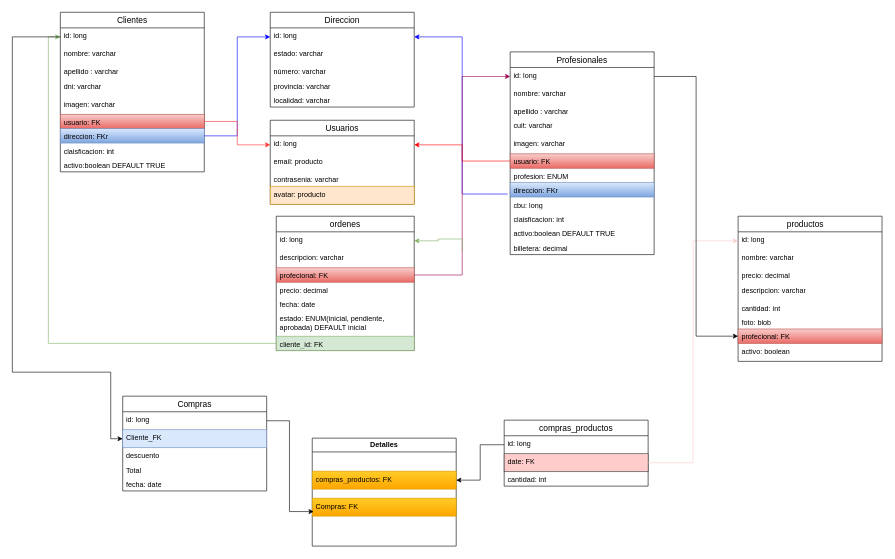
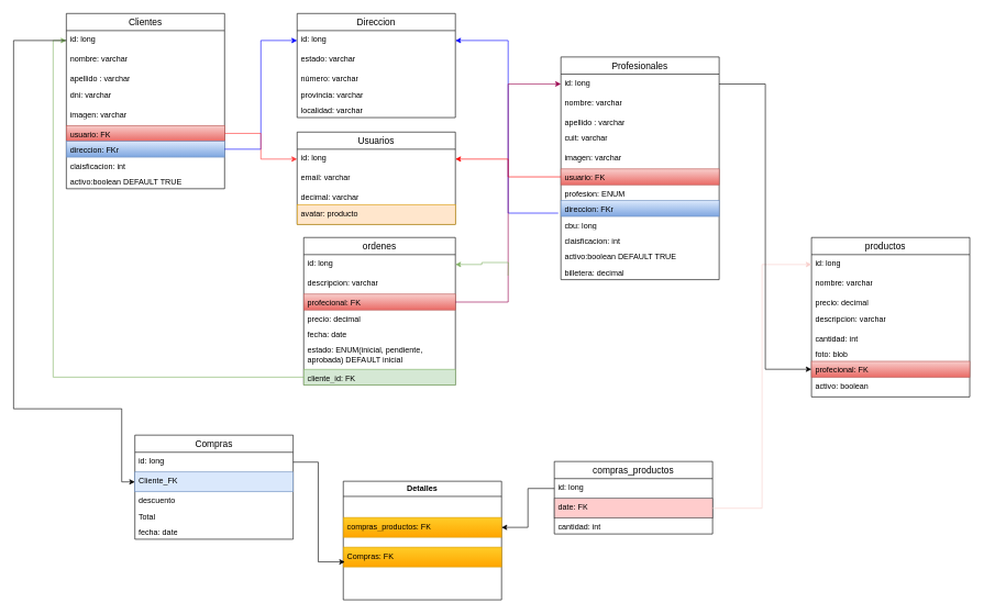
  <mxCell id="0" />
  <mxCell id="1" parent="0" />
  <mxCell id="2" value="Clientes" style="swimlane;fontStyle=0;childLayout=stackLayout;horizontal=1;startSize=26;horizontalStack=0;resizeParent=1;resizeParentMax=0;resizeLast=0;collapsible=1;marginBottom=0;align=center;fontSize=14;" parent="1" vertex="1"><mxGeometry x="100" y="20" width="240" height="266" as="geometry" /></mxCell>
  <mxCell id="3" value="id: long" style="text;strokeColor=none;fillColor=none;spacingLeft=4;spacingRight=4;overflow=hidden;rotatable=0;points=[[0,0.5],[1,0.5]];portConstraint=eastwest;fontSize=12;whiteSpace=wrap;html=1;" parent="2" vertex="1"><mxGeometry y="26" width="240" height="30" as="geometry" /></mxCell>
  <mxCell id="4" value="nombre: varchar" style="text;strokeColor=none;fillColor=none;spacingLeft=4;spacingRight=4;overflow=hidden;rotatable=0;points=[[0,0.5],[1,0.5]];portConstraint=eastwest;fontSize=12;whiteSpace=wrap;html=1;" parent="2" vertex="1"><mxGeometry y="56" width="240" height="30" as="geometry" /></mxCell>
  <mxCell id="5" value="apellido : varchar" style="text;strokeColor=none;fillColor=none;spacingLeft=4;spacingRight=4;overflow=hidden;rotatable=0;points=[[0,0.5],[1,0.5]];portConstraint=eastwest;fontSize=12;whiteSpace=wrap;html=1;" parent="2" vertex="1"><mxGeometry y="86" width="240" height="24" as="geometry" /></mxCell>
  <mxCell id="6" value="dni: varchar" style="text;strokeColor=none;fillColor=none;spacingLeft=4;spacingRight=4;overflow=hidden;rotatable=0;points=[[0,0.5],[1,0.5]];portConstraint=eastwest;fontSize=12;whiteSpace=wrap;html=1;" parent="2" vertex="1"><mxGeometry y="110" width="240" height="30" as="geometry" /></mxCell>
  <mxCell id="7" value="imagen: varchar" style="text;spacingLeft=4;spacingRight=4;overflow=hidden;rotatable=0;points=[[0,0.5],[1,0.5]];portConstraint=eastwest;fontSize=12;whiteSpace=wrap;html=1;" parent="2" vertex="1"><mxGeometry y="140" width="240" height="30" as="geometry" /></mxCell>
  <mxCell id="8" value="usuario: FK" style="text;strokeColor=#b85450;fillColor=#f8cecc;spacingLeft=4;spacingRight=4;overflow=hidden;rotatable=0;points=[[0,0.5],[1,0.5]];portConstraint=eastwest;fontSize=12;whiteSpace=wrap;html=1;gradientColor=#ea6b66;" parent="2" vertex="1"><mxGeometry y="170" width="240" height="24" as="geometry" /></mxCell>
  <mxCell id="9" value="direccion: FKr" style="text;strokeColor=#6c8ebf;fillColor=#dae8fc;spacingLeft=4;spacingRight=4;overflow=hidden;rotatable=0;points=[[0,0.5],[1,0.5]];portConstraint=eastwest;fontSize=12;whiteSpace=wrap;html=1;gradientColor=#7ea6e0;" parent="2" vertex="1"><mxGeometry y="194" width="240" height="24" as="geometry" /></mxCell>
  <mxCell id="10" value="claisficacion: int&amp;nbsp;&amp;nbsp;&amp;nbsp;&amp;nbsp;&amp;nbsp;&amp;nbsp;&amp;nbsp;&amp;nbsp;&amp;nbsp;&amp;nbsp; " style="text;strokeColor=none;fillColor=none;spacingLeft=4;spacingRight=4;overflow=hidden;rotatable=0;points=[[0,0.5],[1,0.5]];portConstraint=eastwest;fontSize=12;whiteSpace=wrap;html=1;" parent="2" vertex="1"><mxGeometry y="218" width="240" height="24" as="geometry" /></mxCell>
  <mxCell id="11" value="activo:boolean DEFAULT TRUE " style="text;spacingLeft=4;spacingRight=4;overflow=hidden;rotatable=0;points=[[0,0.5],[1,0.5]];portConstraint=eastwest;fontSize=12;whiteSpace=wrap;html=1;" parent="2" vertex="1"><mxGeometry y="242" width="240" height="24" as="geometry" /></mxCell>
  <mxCell id="12" value="Direccion" style="swimlane;fontStyle=0;childLayout=stackLayout;horizontal=1;startSize=26;horizontalStack=0;resizeParent=1;resizeParentMax=0;resizeLast=0;collapsible=1;marginBottom=0;align=center;fontSize=14;" parent="1" vertex="1"><mxGeometry x="450" y="20" width="240" height="158" as="geometry" /></mxCell>
  <mxCell id="13" value="id: long" style="text;strokeColor=none;fillColor=none;spacingLeft=4;spacingRight=4;overflow=hidden;rotatable=0;points=[[0,0.5],[1,0.5]];portConstraint=eastwest;fontSize=12;whiteSpace=wrap;html=1;" parent="12" vertex="1"><mxGeometry y="26" width="240" height="30" as="geometry" /></mxCell>
  <mxCell id="14" value="estado: varchar" style="text;strokeColor=none;fillColor=none;spacingLeft=4;spacingRight=4;overflow=hidden;rotatable=0;points=[[0,0.5],[1,0.5]];portConstraint=eastwest;fontSize=12;whiteSpace=wrap;html=1;" parent="12" vertex="1"><mxGeometry y="56" width="240" height="30" as="geometry" /></mxCell>
  <mxCell id="15" value="número: varchar" style="text;strokeColor=none;fillColor=none;spacingLeft=4;spacingRight=4;overflow=hidden;rotatable=0;points=[[0,0.5],[1,0.5]];portConstraint=eastwest;fontSize=12;whiteSpace=wrap;html=1;" parent="12" vertex="1"><mxGeometry y="86" width="240" height="24" as="geometry" /></mxCell>
  <mxCell id="16" value="provincia: varchar" style="text;strokeColor=none;fillColor=none;spacingLeft=4;spacingRight=4;overflow=hidden;rotatable=0;points=[[0,0.5],[1,0.5]];portConstraint=eastwest;fontSize=12;whiteSpace=wrap;html=1;" parent="12" vertex="1"><mxGeometry y="110" width="240" height="24" as="geometry" /></mxCell>
  <mxCell id="17" value="localidad: varchar" style="text;strokeColor=none;fillColor=none;spacingLeft=4;spacingRight=4;overflow=hidden;rotatable=0;points=[[0,0.5],[1,0.5]];portConstraint=eastwest;fontSize=12;whiteSpace=wrap;html=1;" parent="12" vertex="1"><mxGeometry y="134" width="240" height="24" as="geometry" /></mxCell>
  <mxCell id="18" style="edgeStyle=orthogonalEdgeStyle;rounded=0;orthogonalLoop=1;jettySize=auto;html=1;entryX=0;entryY=0.5;entryDx=0;entryDy=0;strokeColor=#0000FF;" parent="1" source="9" target="13" edge="1"><mxGeometry relative="1" as="geometry" /></mxCell>
  <mxCell id="19" value="Usuarios" style="swimlane;fontStyle=0;childLayout=stackLayout;horizontal=1;startSize=26;horizontalStack=0;resizeParent=1;resizeParentMax=0;resizeLast=0;collapsible=1;marginBottom=0;align=center;fontSize=14;" parent="1" vertex="1"><mxGeometry x="450" y="200" width="240" height="140" as="geometry" /></mxCell>
  <mxCell id="20" value="id: long" style="text;strokeColor=none;fillColor=none;spacingLeft=4;spacingRight=4;overflow=hidden;rotatable=0;points=[[0,0.5],[1,0.5]];portConstraint=eastwest;fontSize=12;whiteSpace=wrap;html=1;" parent="19" vertex="1"><mxGeometry y="26" width="240" height="30" as="geometry" /></mxCell>
- <mxCell id="21" value="email: producto" style="text;strokeColor=none;fillColor=none;spacingLeft=4;spacingRight=4;overflow=hidden;rotatable=0;points=[[0,0.5],[1,0.5]];portConstraint=eastwest;fontSize=12;whiteSpace=wrap;html=1;" parent="19" vertex="1"><mxGeometry y="56" width="240" height="30" as="geometry" /></mxCell>
- <mxCell id="22" value="contrasenia: varchar" style="text;strokeColor=none;fillColor=none;spacingLeft=4;spacingRight=4;overflow=hidden;rotatable=0;points=[[0,0.5],[1,0.5]];portConstraint=eastwest;fontSize=12;whiteSpace=wrap;html=1;" parent="19" vertex="1"><mxGeometry y="86" width="240" height="24" as="geometry" /></mxCell>
+ <mxCell id="21" value="email: varchar" style="text;strokeColor=none;fillColor=none;spacingLeft=4;spacingRight=4;overflow=hidden;rotatable=0;points=[[0,0.5],[1,0.5]];portConstraint=eastwest;fontSize=12;whiteSpace=wrap;html=1;" parent="19" vertex="1"><mxGeometry y="56" width="240" height="30" as="geometry" /></mxCell>
+ <mxCell id="22" value="decimal: varchar" style="text;strokeColor=none;fillColor=none;spacingLeft=4;spacingRight=4;overflow=hidden;rotatable=0;points=[[0,0.5],[1,0.5]];portConstraint=eastwest;fontSize=12;whiteSpace=wrap;html=1;" parent="19" vertex="1"><mxGeometry y="86" width="240" height="24" as="geometry" /></mxCell>
  <mxCell id="23" value="avatar: producto" style="text;strokeColor=#d79b00;fillColor=#ffe6cc;spacingLeft=4;spacingRight=4;overflow=hidden;rotatable=0;points=[[0,0.5],[1,0.5]];portConstraint=eastwest;fontSize=12;whiteSpace=wrap;html=1;" parent="19" vertex="1"><mxGeometry y="110" width="240" height="30" as="geometry" /></mxCell>
  <mxCell id="24" style="edgeStyle=orthogonalEdgeStyle;rounded=0;orthogonalLoop=1;jettySize=auto;html=1;exitX=1;exitY=0.5;exitDx=0;exitDy=0;entryX=0;entryY=0.5;entryDx=0;entryDy=0;strokeColor=#FF3333;" parent="1" source="8" target="20" edge="1"><mxGeometry relative="1" as="geometry" /></mxCell>
  <mxCell id="25" value="Profesionales" style="swimlane;fontStyle=0;childLayout=stackLayout;horizontal=1;startSize=26;horizontalStack=0;resizeParent=1;resizeParentMax=0;resizeLast=0;collapsible=1;marginBottom=0;align=center;fontSize=14;" parent="1" vertex="1"><mxGeometry x="850" y="86" width="240" height="338" as="geometry" /></mxCell>
  <mxCell id="26" value="id: long" style="text;strokeColor=none;fillColor=none;spacingLeft=4;spacingRight=4;overflow=hidden;rotatable=0;points=[[0,0.5],[1,0.5]];portConstraint=eastwest;fontSize=12;whiteSpace=wrap;html=1;" parent="25" vertex="1"><mxGeometry y="26" width="240" height="30" as="geometry" /></mxCell>
  <mxCell id="27" value="nombre: varchar" style="text;strokeColor=none;fillColor=none;spacingLeft=4;spacingRight=4;overflow=hidden;rotatable=0;points=[[0,0.5],[1,0.5]];portConstraint=eastwest;fontSize=12;whiteSpace=wrap;html=1;" parent="25" vertex="1"><mxGeometry y="56" width="240" height="30" as="geometry" /></mxCell>
  <mxCell id="28" value="apellido : varchar" style="text;strokeColor=none;fillColor=none;spacingLeft=4;spacingRight=4;overflow=hidden;rotatable=0;points=[[0,0.5],[1,0.5]];portConstraint=eastwest;fontSize=12;whiteSpace=wrap;html=1;" parent="25" vertex="1"><mxGeometry y="86" width="240" height="24" as="geometry" /></mxCell>
  <mxCell id="29" value="cuit: varchar" style="text;strokeColor=none;fillColor=none;spacingLeft=4;spacingRight=4;overflow=hidden;rotatable=0;points=[[0,0.5],[1,0.5]];portConstraint=eastwest;fontSize=12;whiteSpace=wrap;html=1;" parent="25" vertex="1"><mxGeometry y="110" width="240" height="30" as="geometry" /></mxCell>
  <mxCell id="30" value="imagen: varchar" style="text;spacingLeft=4;spacingRight=4;overflow=hidden;rotatable=0;points=[[0,0.5],[1,0.5]];portConstraint=eastwest;fontSize=12;whiteSpace=wrap;html=1;" parent="25" vertex="1"><mxGeometry y="140" width="240" height="30" as="geometry" /></mxCell>
  <mxCell id="31" value="usuario: FK" style="text;strokeColor=#b85450;fillColor=#f8cecc;spacingLeft=4;spacingRight=4;overflow=hidden;rotatable=0;points=[[0,0.5],[1,0.5]];portConstraint=eastwest;fontSize=12;whiteSpace=wrap;html=1;gradientColor=#ea6b66;" parent="25" vertex="1"><mxGeometry y="170" width="240" height="24" as="geometry" /></mxCell>
  <mxCell id="32" value="profesion: ENUM " style="text;spacingLeft=4;spacingRight=4;overflow=hidden;rotatable=0;points=[[0,0.5],[1,0.5]];portConstraint=eastwest;fontSize=12;whiteSpace=wrap;html=1;" parent="25" vertex="1"><mxGeometry y="194" width="240" height="24" as="geometry" /></mxCell>
  <mxCell id="33" value="direccion: FKr" style="text;strokeColor=#6c8ebf;fillColor=#dae8fc;spacingLeft=4;spacingRight=4;overflow=hidden;rotatable=0;points=[[0,0.5],[1,0.5]];portConstraint=eastwest;fontSize=12;whiteSpace=wrap;html=1;gradientColor=#7ea6e0;" parent="25" vertex="1"><mxGeometry y="218" width="240" height="24" as="geometry" /></mxCell>
  <mxCell id="34" value="cbu: long " style="text;strokeColor=none;fillColor=none;spacingLeft=4;spacingRight=4;overflow=hidden;rotatable=0;points=[[0,0.5],[1,0.5]];portConstraint=eastwest;fontSize=12;whiteSpace=wrap;html=1;" parent="25" vertex="1"><mxGeometry y="242" width="240" height="24" as="geometry" /></mxCell>
  <mxCell id="35" value="claisficacion: int&amp;nbsp;&amp;nbsp;&amp;nbsp;&amp;nbsp;&amp;nbsp;&amp;nbsp;&amp;nbsp;&amp;nbsp;&amp;nbsp;&amp;nbsp; " style="text;strokeColor=none;fillColor=none;spacingLeft=4;spacingRight=4;overflow=hidden;rotatable=0;points=[[0,0.5],[1,0.5]];portConstraint=eastwest;fontSize=12;whiteSpace=wrap;html=1;" parent="25" vertex="1"><mxGeometry y="266" width="240" height="24" as="geometry" /></mxCell>
  <mxCell id="36" value="activo:boolean DEFAULT TRUE " style="text;spacingLeft=4;spacingRight=4;overflow=hidden;rotatable=0;points=[[0,0.5],[1,0.5]];portConstraint=eastwest;fontSize=12;whiteSpace=wrap;html=1;" parent="25" vertex="1"><mxGeometry y="290" width="240" height="24" as="geometry" /></mxCell>
  <mxCell id="37" value="billetera: decimal" style="text;spacingLeft=4;spacingRight=4;overflow=hidden;rotatable=0;points=[[0,0.5],[1,0.5]];portConstraint=eastwest;fontSize=12;whiteSpace=wrap;html=1;" parent="25" vertex="1"><mxGeometry y="314" width="240" height="24" as="geometry" /></mxCell>
  <mxCell id="38" style="edgeStyle=orthogonalEdgeStyle;rounded=0;orthogonalLoop=1;jettySize=auto;html=1;exitX=-0.017;exitY=0.792;exitDx=0;exitDy=0;strokeColor=#0000FF;exitPerimeter=0;" parent="1" source="33" target="13" edge="1"><mxGeometry relative="1" as="geometry" /></mxCell>
  <mxCell id="39" style="edgeStyle=orthogonalEdgeStyle;rounded=0;orthogonalLoop=1;jettySize=auto;html=1;exitX=0;exitY=0.5;exitDx=0;exitDy=0;entryX=1;entryY=0.5;entryDx=0;entryDy=0;strokeColor=#FF0000;" parent="1" source="31" target="20" edge="1"><mxGeometry relative="1" as="geometry" /></mxCell>
  <mxCell id="40" value="productos     " style="swimlane;fontStyle=0;childLayout=stackLayout;horizontal=1;startSize=26;horizontalStack=0;resizeParent=1;resizeParentMax=0;resizeLast=0;collapsible=1;marginBottom=0;align=center;fontSize=14;" parent="1" vertex="1"><mxGeometry x="1230" y="360" width="240" height="242" as="geometry" /></mxCell>
  <mxCell id="41" value="id: long" style="text;strokeColor=none;fillColor=none;spacingLeft=4;spacingRight=4;overflow=hidden;rotatable=0;points=[[0,0.5],[1,0.5]];portConstraint=eastwest;fontSize=12;whiteSpace=wrap;html=1;" parent="40" vertex="1"><mxGeometry y="26" width="240" height="30" as="geometry" /></mxCell>
  <mxCell id="42" value="nombre: varchar" style="text;strokeColor=none;fillColor=none;spacingLeft=4;spacingRight=4;overflow=hidden;rotatable=0;points=[[0,0.5],[1,0.5]];portConstraint=eastwest;fontSize=12;whiteSpace=wrap;html=1;" parent="40" vertex="1"><mxGeometry y="56" width="240" height="30" as="geometry" /></mxCell>
  <mxCell id="43" value="&lt;div&gt;precio: decimal&lt;/div&gt;&lt;div&gt;&lt;br&gt; &lt;/div&gt;" style="text;spacingLeft=4;spacingRight=4;overflow=hidden;rotatable=0;points=[[0,0.5],[1,0.5]];portConstraint=eastwest;fontSize=12;whiteSpace=wrap;html=1;" parent="40" vertex="1"><mxGeometry y="86" width="240" height="24" as="geometry" /></mxCell>
  <mxCell id="44" value="descripcion: varchar" style="text;strokeColor=none;fillColor=none;spacingLeft=4;spacingRight=4;overflow=hidden;rotatable=0;points=[[0,0.5],[1,0.5]];portConstraint=eastwest;fontSize=12;whiteSpace=wrap;html=1;" parent="40" vertex="1"><mxGeometry y="110" width="240" height="30" as="geometry" /></mxCell>
  <mxCell id="45" value="cantidad: int" style="text;strokeColor=none;fillColor=none;spacingLeft=4;spacingRight=4;overflow=hidden;rotatable=0;points=[[0,0.5],[1,0.5]];portConstraint=eastwest;fontSize=12;whiteSpace=wrap;html=1;" parent="40" vertex="1"><mxGeometry y="140" width="240" height="24" as="geometry" /></mxCell>
  <mxCell id="46" value="foto: blob" style="text;spacingLeft=4;spacingRight=4;overflow=hidden;rotatable=0;points=[[0,0.5],[1,0.5]];portConstraint=eastwest;fontSize=12;whiteSpace=wrap;html=1;" parent="40" vertex="1"><mxGeometry y="164" width="240" height="24" as="geometry" /></mxCell>
  <mxCell id="47" value="profecional: FK" style="text;strokeColor=#b85450;fillColor=#f8cecc;spacingLeft=4;spacingRight=4;overflow=hidden;rotatable=0;points=[[0,0.5],[1,0.5]];portConstraint=eastwest;fontSize=12;whiteSpace=wrap;html=1;gradientColor=#ea6b66;" vertex="1" parent="40"><mxGeometry y="188" width="240" height="24" as="geometry" /></mxCell>
  <mxCell id="48" value="activo: boolean" style="text;strokeColor=none;fillColor=none;spacingLeft=4;spacingRight=4;overflow=hidden;rotatable=0;points=[[0,0.5],[1,0.5]];portConstraint=eastwest;fontSize=12;whiteSpace=wrap;html=1;" vertex="1" parent="40"><mxGeometry y="212" width="240" height="30" as="geometry" /></mxCell>
  <mxCell id="49" value="ordenes" style="swimlane;fontStyle=0;childLayout=stackLayout;horizontal=1;startSize=26;horizontalStack=0;resizeParent=1;resizeParentMax=0;resizeLast=0;collapsible=1;marginBottom=0;align=center;fontSize=14;" parent="1" vertex="1"><mxGeometry x="460" y="360" width="230" height="224" as="geometry" /></mxCell>
  <mxCell id="50" value="id: long" style="text;strokeColor=none;fillColor=none;spacingLeft=4;spacingRight=4;overflow=hidden;rotatable=0;points=[[0,0.5],[1,0.5]];portConstraint=eastwest;fontSize=12;whiteSpace=wrap;html=1;" parent="49" vertex="1"><mxGeometry y="26" width="230" height="30" as="geometry" /></mxCell>
  <mxCell id="51" value="descripcion: varchar" style="text;strokeColor=none;fillColor=none;spacingLeft=4;spacingRight=4;overflow=hidden;rotatable=0;points=[[0,0.5],[1,0.5]];portConstraint=eastwest;fontSize=12;whiteSpace=wrap;html=1;" parent="49" vertex="1"><mxGeometry y="56" width="230" height="30" as="geometry" /></mxCell>
  <mxCell id="52" value="profecional: FK" style="text;strokeColor=#b85450;fillColor=#f8cecc;spacingLeft=4;spacingRight=4;overflow=hidden;rotatable=0;points=[[0,0.5],[1,0.5]];portConstraint=eastwest;fontSize=12;whiteSpace=wrap;html=1;gradientColor=#ea6b66;" parent="49" vertex="1"><mxGeometry y="86" width="230" height="24" as="geometry" /></mxCell>
  <mxCell id="53" value="precio: decimal" style="text;strokeColor=none;fillColor=none;spacingLeft=4;spacingRight=4;overflow=hidden;rotatable=0;points=[[0,0.5],[1,0.5]];portConstraint=eastwest;fontSize=12;whiteSpace=wrap;html=1;" parent="49" vertex="1"><mxGeometry y="110" width="230" height="24" as="geometry" /></mxCell>
  <mxCell id="54" value="fecha: date" style="text;strokeColor=none;fillColor=none;spacingLeft=4;spacingRight=4;overflow=hidden;rotatable=0;points=[[0,0.5],[1,0.5]];portConstraint=eastwest;fontSize=12;whiteSpace=wrap;html=1;" parent="49" vertex="1"><mxGeometry y="134" width="230" height="24" as="geometry" /></mxCell>
  <mxCell id="55" value="estado: ENUM(inicial, pendiente, aprobada) DEFAULT inicial" style="text;spacingLeft=4;spacingRight=4;overflow=hidden;rotatable=0;points=[[0,0.5],[1,0.5]];portConstraint=eastwest;fontSize=12;whiteSpace=wrap;html=1;" parent="49" vertex="1"><mxGeometry y="158" width="230" height="42" as="geometry" /></mxCell>
  <mxCell id="56" value="cliente_id: FK" style="text;strokeColor=#82b366;fillColor=#d5e8d4;spacingLeft=4;spacingRight=4;overflow=hidden;rotatable=0;points=[[0,0.5],[1,0.5]];portConstraint=eastwest;fontSize=12;whiteSpace=wrap;html=1;" parent="49" vertex="1"><mxGeometry y="200" width="230" height="24" as="geometry" /></mxCell>
  <mxCell id="57" style="edgeStyle=orthogonalEdgeStyle;rounded=0;orthogonalLoop=1;jettySize=auto;html=1;entryX=0;entryY=0.5;entryDx=0;entryDy=0;strokeColor=#99004D;" parent="1" source="52" target="26" edge="1"><mxGeometry relative="1" as="geometry" /></mxCell>
  <mxCell id="58" value="Compras" style="swimlane;fontStyle=0;childLayout=stackLayout;horizontal=1;startSize=26;horizontalStack=0;resizeParent=1;resizeParentMax=0;resizeLast=0;collapsible=1;marginBottom=0;align=center;fontSize=14;" parent="1" vertex="1"><mxGeometry x="204" y="660" width="240" height="158" as="geometry" /></mxCell>
  <mxCell id="59" value="id: long" style="text;strokeColor=none;fillColor=none;spacingLeft=4;spacingRight=4;overflow=hidden;rotatable=0;points=[[0,0.5],[1,0.5]];portConstraint=eastwest;fontSize=12;whiteSpace=wrap;html=1;" parent="58" vertex="1"><mxGeometry y="26" width="240" height="30" as="geometry" /></mxCell>
  <mxCell id="60" value="Cliente_FK" style="text;strokeColor=#6c8ebf;fillColor=#dae8fc;spacingLeft=4;spacingRight=4;overflow=hidden;rotatable=0;points=[[0,0.5],[1,0.5]];portConstraint=eastwest;fontSize=12;whiteSpace=wrap;html=1;" parent="58" vertex="1"><mxGeometry y="56" width="240" height="30" as="geometry" /></mxCell>
  <mxCell id="61" value="descuento" style="text;spacingLeft=4;spacingRight=4;overflow=hidden;rotatable=0;points=[[0,0.5],[1,0.5]];portConstraint=eastwest;fontSize=12;whiteSpace=wrap;html=1;" vertex="1" parent="58"><mxGeometry y="86" width="240" height="24" as="geometry" /></mxCell>
  <mxCell id="62" value="Total" style="text;spacingLeft=4;spacingRight=4;overflow=hidden;rotatable=0;points=[[0,0.5],[1,0.5]];portConstraint=eastwest;fontSize=12;whiteSpace=wrap;html=1;" parent="58" vertex="1"><mxGeometry y="110" width="240" height="24" as="geometry" /></mxCell>
  <mxCell id="63" value="fecha: date" style="text;spacingLeft=4;spacingRight=4;overflow=hidden;rotatable=0;points=[[0,0.5],[1,0.5]];portConstraint=eastwest;fontSize=12;whiteSpace=wrap;html=1;" parent="58" vertex="1"><mxGeometry y="134" width="240" height="24" as="geometry" /></mxCell>
  <mxCell id="64" value="compras_productos" style="swimlane;fontStyle=0;childLayout=stackLayout;horizontal=1;startSize=26;horizontalStack=0;resizeParent=1;resizeParentMax=0;resizeLast=0;collapsible=1;marginBottom=0;align=center;fontSize=14;" parent="1" vertex="1"><mxGeometry x="840" y="700" width="240" height="110" as="geometry" /></mxCell>
  <mxCell id="65" value="id: long" style="text;strokeColor=none;fillColor=none;spacingLeft=4;spacingRight=4;overflow=hidden;rotatable=0;points=[[0,0.5],[1,0.5]];portConstraint=eastwest;fontSize=12;whiteSpace=wrap;html=1;" parent="64" vertex="1"><mxGeometry y="26" width="240" height="30" as="geometry" /></mxCell>
  <mxCell id="66" value="date: FK " style="text;strokeColor=#36393d;fillColor=#ffcccc;spacingLeft=4;spacingRight=4;overflow=hidden;rotatable=0;points=[[0,0.5],[1,0.5]];portConstraint=eastwest;fontSize=12;whiteSpace=wrap;html=1;" parent="64" vertex="1"><mxGeometry y="56" width="240" height="30" as="geometry" /></mxCell>
  <mxCell id="67" value="cantidad: int" style="text;strokeColor=none;fillColor=none;spacingLeft=4;spacingRight=4;overflow=hidden;rotatable=0;points=[[0,0.5],[1,0.5]];portConstraint=eastwest;fontSize=12;whiteSpace=wrap;html=1;" parent="64" vertex="1"><mxGeometry y="86" width="240" height="24" as="geometry" /></mxCell>
  <mxCell id="68" style="edgeStyle=orthogonalEdgeStyle;rounded=0;orthogonalLoop=1;jettySize=auto;html=1;entryX=0;entryY=0.5;entryDx=0;entryDy=0;strokeColor=#F8CECC;" parent="1" source="66" target="41" edge="1"><mxGeometry relative="1" as="geometry" /></mxCell>
  <mxCell id="69" style="edgeStyle=orthogonalEdgeStyle;rounded=0;orthogonalLoop=1;jettySize=auto;html=1;entryX=1;entryY=0.5;entryDx=0;entryDy=0;fillColor=#d5e8d4;strokeColor=#82b366;" parent="1" target="50" edge="1"><mxGeometry relative="1" as="geometry"><mxPoint x="770" y="418" as="sourcePoint" /></mxGeometry></mxCell>
  <mxCell id="70" style="edgeStyle=orthogonalEdgeStyle;rounded=0;orthogonalLoop=1;jettySize=auto;html=1;entryX=0;entryY=0.5;entryDx=0;entryDy=0;fillColor=#d5e8d4;strokeColor=#82b366;" parent="1" source="56" target="3" edge="1"><mxGeometry relative="1" as="geometry" /></mxCell>
  <mxCell id="71" value="Detalles" style="swimlane;whiteSpace=wrap;html=1;" parent="1" vertex="1"><mxGeometry x="520" y="730" width="240" height="180" as="geometry" /></mxCell>
  <mxCell id="72" value="compras_productos: FK " style="text;strokeColor=#d79b00;fillColor=#ffcd28;spacingLeft=4;spacingRight=4;overflow=hidden;rotatable=0;points=[[0,0.5],[1,0.5]];portConstraint=eastwest;fontSize=12;whiteSpace=wrap;html=1;gradientColor=#ffa500;" parent="71" vertex="1"><mxGeometry y="55" width="240" height="30" as="geometry" /></mxCell>
  <mxCell id="73" value="Compras: FK" style="text;strokeColor=#d79b00;fillColor=#ffcd28;spacingLeft=4;spacingRight=4;overflow=hidden;rotatable=0;points=[[0,0.5],[1,0.5]];portConstraint=eastwest;fontSize=12;whiteSpace=wrap;html=1;gradientColor=#ffa500;" parent="71" vertex="1"><mxGeometry y="100" width="240" height="30" as="geometry" /></mxCell>
  <mxCell id="74" style="edgeStyle=orthogonalEdgeStyle;rounded=0;orthogonalLoop=1;jettySize=auto;html=1;entryX=1;entryY=0.5;entryDx=0;entryDy=0;" parent="1" source="65" target="72" edge="1"><mxGeometry relative="1" as="geometry" /></mxCell>
  <mxCell id="75" style="edgeStyle=orthogonalEdgeStyle;rounded=0;orthogonalLoop=1;jettySize=auto;html=1;entryX=0.01;entryY=0.747;entryDx=0;entryDy=0;entryPerimeter=0;" parent="1" source="59" target="73" edge="1"><mxGeometry relative="1" as="geometry" /></mxCell>
  <mxCell id="76" style="edgeStyle=orthogonalEdgeStyle;rounded=0;orthogonalLoop=1;jettySize=auto;html=1;entryX=0;entryY=0.5;entryDx=0;entryDy=0;" edge="1" parent="1" source="26" target="47"><mxGeometry relative="1" as="geometry" /></mxCell>
  <mxCell id="77" style="edgeStyle=orthogonalEdgeStyle;rounded=0;orthogonalLoop=1;jettySize=auto;html=1;entryX=0;entryY=0.5;entryDx=0;entryDy=0;" edge="1" parent="1" source="3" target="60"><mxGeometry relative="1" as="geometry"><Array as="points"><mxPoint x="20" y="61" /><mxPoint x="20" y="620" /><mxPoint x="184" y="620" /><mxPoint x="184" y="731" /></Array></mxGeometry></mxCell>
